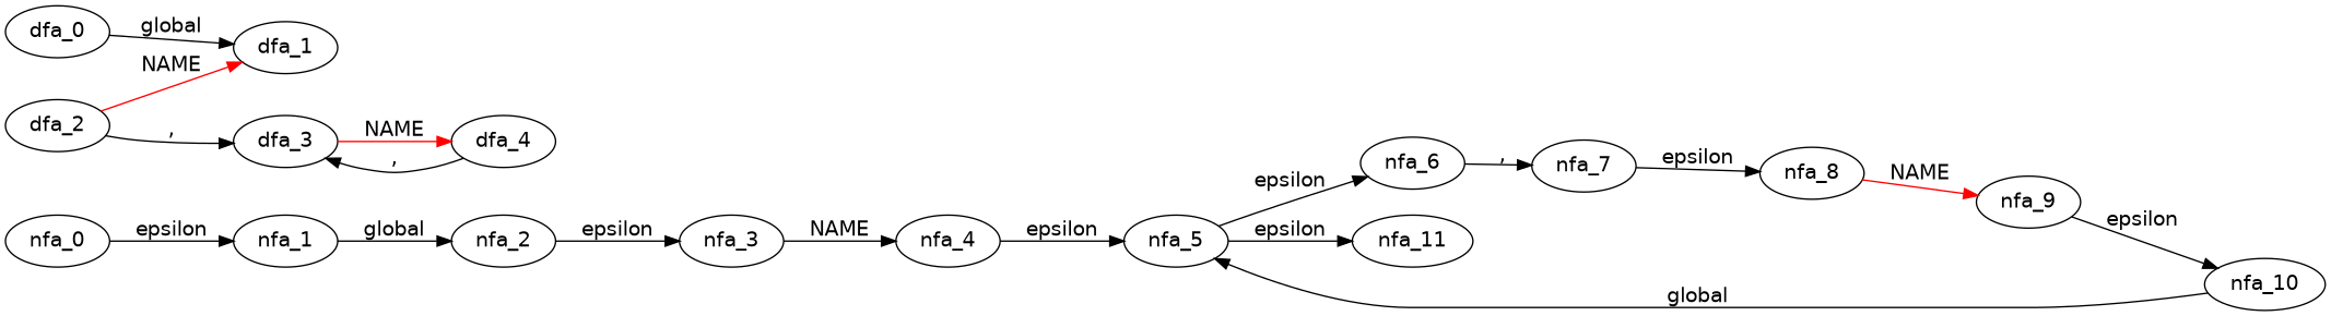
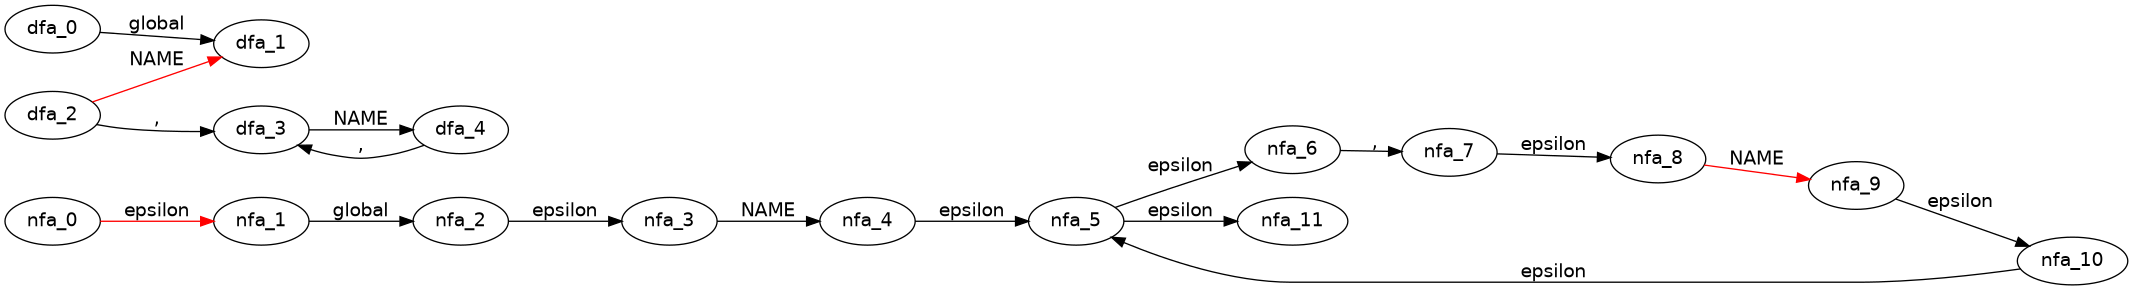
  digraph {
    fontname="DejaVu Sans"
    rankdir=LR
    node [fontname="DejaVu Sans"]
    edge [fontname="DejaVu Sans"]
    nfa_0
    nfa_1
    nfa_2
    nfa_3
    nfa_4
    nfa_5
    nfa_6
    nfa_11
    nfa_7
    nfa_8
    nfa_9
    nfa_10
    dfa_0
    dfa_1
    dfa_2
    dfa_3
    dfa_4
    subgraph sub_1 {
      nfa_0
      nfa_1
      nfa_2
      nfa_3
      nfa_4
      nfa_5
      nfa_6
      nfa_11
      nfa_7
      nfa_8
      nfa_9
      nfa_10
    }
    subgraph sub_2 {
      dfa_0
      dfa_1
      dfa_2
      dfa_3
      dfa_4
    }
-   nfa_0 -> nfa_1 [label=epsilon]
+   nfa_0 -> nfa_1 [label=epsilon color=red]
    nfa_1 -> nfa_2 [label=global]
    nfa_2 -> nfa_3 [label=epsilon]
    nfa_3 -> nfa_4 [label=NAME]
    nfa_4 -> nfa_5 [label=epsilon]
    nfa_5 -> nfa_6 [label=epsilon]
    nfa_5 -> nfa_11 [label=epsilon]
    nfa_6 -> nfa_7 [label=","]
    nfa_7 -> nfa_8 [label=epsilon]
    nfa_8 -> nfa_9 [color=red label=NAME]
    nfa_9 -> nfa_10 [label=epsilon]
-   nfa_10 -> nfa_5 [label=global]
+   nfa_10 -> nfa_5 [label=epsilon]
    dfa_0 -> dfa_1 [label=global]
    dfa_2 -> dfa_1 [color=red label=NAME]
    dfa_2 -> dfa_3 [label=","]
-   dfa_3 -> dfa_4 [color=red label=NAME]
+   dfa_3 -> dfa_4 [color=black label=NAME]
    dfa_4 -> dfa_3 [label=","]
  }
